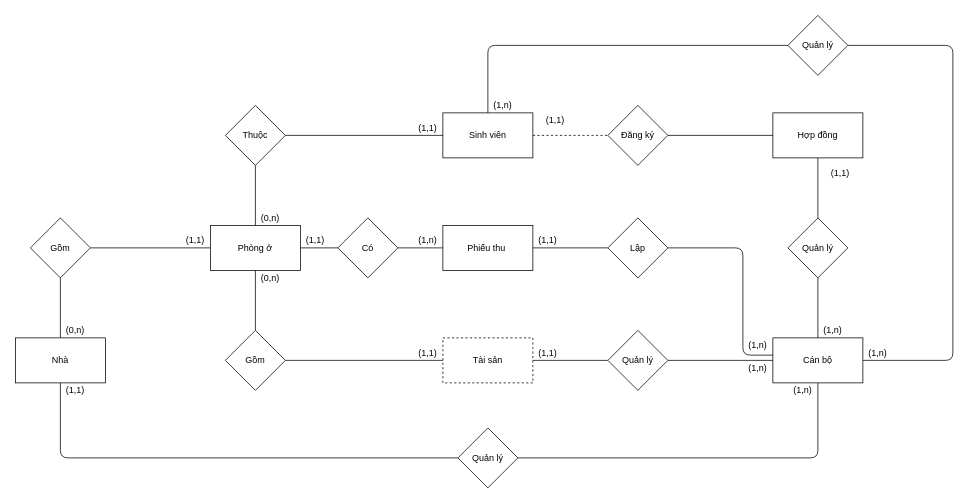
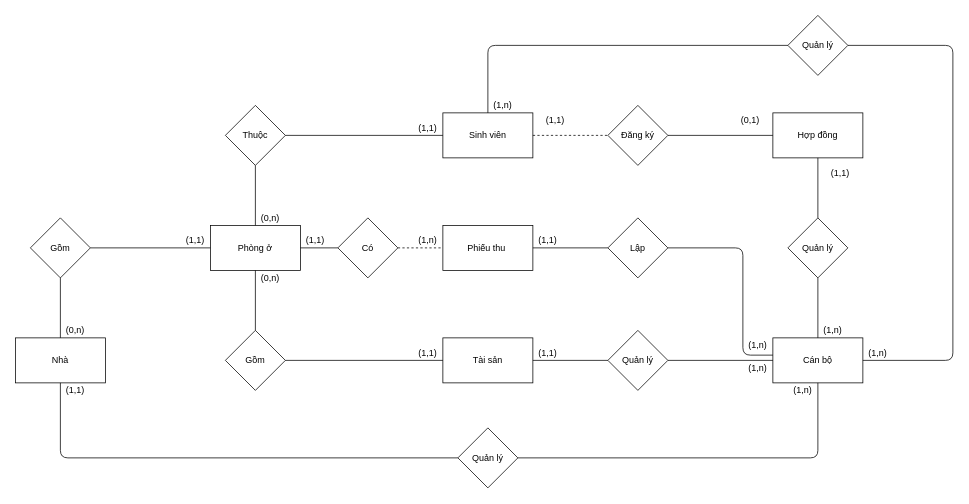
  <mxCell id="0" />
  <mxCell id="1" parent="0" />
  <mxCell id="2" value="Sinh viên" style="rounded=0;whiteSpace=wrap;html=1;" parent="1" vertex="1"><mxGeometry x="590" y="150" width="120" height="60" as="geometry" /></mxCell>
  <mxCell id="3" value="Hợp đồng" style="rounded=0;whiteSpace=wrap;html=1;" parent="1" vertex="1"><mxGeometry x="1030" y="150" width="120" height="60" as="geometry" /></mxCell>
  <mxCell id="4" value="Đăng ký" style="rhombus;whiteSpace=wrap;html=1;" parent="1" vertex="1"><mxGeometry x="810" y="140" width="80" height="80" as="geometry" /></mxCell>
  <mxCell id="5" value="" style="endArrow=none;html=1;exitX=1;exitY=0.5;exitDx=0;exitDy=0;entryX=0;entryY=0.5;entryDx=0;entryDy=0;dashed=1;" parent="1" source="2" target="4" edge="1"><mxGeometry width="50" height="50" relative="1" as="geometry"><mxPoint x="740" y="210" as="sourcePoint" /><mxPoint x="790" y="160" as="targetPoint" /></mxGeometry></mxCell>
  <mxCell id="6" value="Cán bộ" style="rounded=0;whiteSpace=wrap;html=1;" parent="1" vertex="1"><mxGeometry x="1030" y="450" width="120" height="60" as="geometry" /></mxCell>
  <mxCell id="7" value="Quản lý" style="rhombus;whiteSpace=wrap;html=1;" parent="1" vertex="1"><mxGeometry x="1050" y="290" width="80" height="80" as="geometry" /></mxCell>
  <mxCell id="8" value="" style="endArrow=none;html=1;exitX=0.5;exitY=0;exitDx=0;exitDy=0;entryX=0.5;entryY=1;entryDx=0;entryDy=0;" parent="1" source="6" target="7" edge="1"><mxGeometry width="50" height="50" relative="1" as="geometry"><mxPoint x="1020" y="280" as="sourcePoint" /><mxPoint x="1070" y="230" as="targetPoint" /></mxGeometry></mxCell>
  <mxCell id="9" value="Phòng ở" style="rounded=0;whiteSpace=wrap;html=1;" parent="1" vertex="1"><mxGeometry x="280" y="300" width="120" height="60" as="geometry" /></mxCell>
  <mxCell id="10" value="Thuộc" style="rhombus;whiteSpace=wrap;html=1;" parent="1" vertex="1"><mxGeometry x="300" y="140" width="80" height="80" as="geometry" /></mxCell>
  <mxCell id="11" value="" style="endArrow=none;html=1;entryX=1;entryY=0.5;entryDx=0;entryDy=0;exitX=0;exitY=0.5;exitDx=0;exitDy=0;" parent="1" source="2" target="10" edge="1"><mxGeometry width="50" height="50" relative="1" as="geometry"><mxPoint x="800" y="360" as="sourcePoint" /><mxPoint x="710" y="370" as="targetPoint" /></mxGeometry></mxCell>
  <mxCell id="12" value="Quản lý" style="rhombus;whiteSpace=wrap;html=1;" parent="1" vertex="1"><mxGeometry x="810" y="440" width="80" height="80" as="geometry" /></mxCell>
  <mxCell id="13" value="" style="endArrow=none;html=1;exitX=1;exitY=0.5;exitDx=0;exitDy=0;entryX=0;entryY=0.5;entryDx=0;entryDy=0;" parent="1" source="12" target="6" edge="1"><mxGeometry width="50" height="50" relative="1" as="geometry"><mxPoint x="920" y="510" as="sourcePoint" /><mxPoint x="970" y="460" as="targetPoint" /></mxGeometry></mxCell>
- <mxCell id="14" value="Tài sản" style="rounded=0;whiteSpace=wrap;html=1;dashed=1;" parent="1" vertex="1"><mxGeometry x="590" y="450" width="120" height="60" as="geometry" /></mxCell>
+ <mxCell id="14" value="Tài sản" style="rounded=0;whiteSpace=wrap;html=1;" parent="1" vertex="1"><mxGeometry x="590" y="450" width="120" height="60" as="geometry" /></mxCell>
  <mxCell id="15" value="Gồm" style="rhombus;whiteSpace=wrap;html=1;" parent="1" vertex="1"><mxGeometry x="300" y="440" width="80" height="80" as="geometry" /></mxCell>
  <mxCell id="16" value="" style="endArrow=none;html=1;entryX=0.5;entryY=1;entryDx=0;entryDy=0;exitX=0.5;exitY=0;exitDx=0;exitDy=0;" parent="1" source="15" target="9" edge="1"><mxGeometry width="50" height="50" relative="1" as="geometry"><mxPoint x="390" y="430" as="sourcePoint" /><mxPoint x="440" y="380" as="targetPoint" /></mxGeometry></mxCell>
  <mxCell id="17" value="" style="endArrow=none;html=1;exitX=1;exitY=0.5;exitDx=0;exitDy=0;entryX=0;entryY=0.5;entryDx=0;entryDy=0;" parent="1" source="15" target="14" edge="1"><mxGeometry width="50" height="50" relative="1" as="geometry"><mxPoint x="500" y="490" as="sourcePoint" /><mxPoint x="550" y="440" as="targetPoint" /></mxGeometry></mxCell>
  <mxCell id="18" value="" style="endArrow=none;html=1;exitX=1;exitY=0.5;exitDx=0;exitDy=0;entryX=0;entryY=0.5;entryDx=0;entryDy=0;" parent="1" source="14" target="12" edge="1"><mxGeometry width="50" height="50" relative="1" as="geometry"><mxPoint x="740" y="500" as="sourcePoint" /><mxPoint x="790" y="450" as="targetPoint" /></mxGeometry></mxCell>
  <mxCell id="19" value="" style="endArrow=none;html=1;exitX=0.5;exitY=0;exitDx=0;exitDy=0;entryX=0.5;entryY=1;entryDx=0;entryDy=0;" parent="1" source="9" target="10" edge="1"><mxGeometry width="50" height="50" relative="1" as="geometry"><mxPoint x="420" y="290" as="sourcePoint" /><mxPoint x="470" y="240" as="targetPoint" /></mxGeometry></mxCell>
  <mxCell id="20" value="" style="endArrow=none;html=1;exitX=1;exitY=0.5;exitDx=0;exitDy=0;entryX=0;entryY=0.5;entryDx=0;entryDy=0;" parent="1" source="4" target="3" edge="1"><mxGeometry width="50" height="50" relative="1" as="geometry"><mxPoint x="930" y="210" as="sourcePoint" /><mxPoint x="980" y="160" as="targetPoint" /></mxGeometry></mxCell>
  <mxCell id="21" value="" style="endArrow=none;html=1;exitX=0.5;exitY=0;exitDx=0;exitDy=0;entryX=0.5;entryY=1;entryDx=0;entryDy=0;" parent="1" source="7" target="3" edge="1"><mxGeometry width="50" height="50" relative="1" as="geometry"><mxPoint x="1000" y="280" as="sourcePoint" /><mxPoint x="1050" y="230" as="targetPoint" /></mxGeometry></mxCell>
  <mxCell id="22" value="Phiếu thu&amp;nbsp;" style="rounded=0;whiteSpace=wrap;html=1;" parent="1" vertex="1"><mxGeometry x="590" y="300" width="120" height="60" as="geometry" /></mxCell>
  <mxCell id="23" value="" style="endArrow=none;html=1;exitX=1;exitY=0.5;exitDx=0;exitDy=0;entryX=0;entryY=0.5;entryDx=0;entryDy=0;" parent="1" source="22" target="24" edge="1"><mxGeometry width="50" height="50" relative="1" as="geometry"><mxPoint x="730" y="360" as="sourcePoint" /><mxPoint x="780" y="310" as="targetPoint" /></mxGeometry></mxCell>
  <mxCell id="24" value="Lập" style="rhombus;whiteSpace=wrap;html=1;" parent="1" vertex="1"><mxGeometry x="810" y="290" width="80" height="80" as="geometry" /></mxCell>
  <mxCell id="25" value="" style="endArrow=none;html=1;exitX=1;exitY=0.5;exitDx=0;exitDy=0;" parent="1" source="24" edge="1"><mxGeometry width="50" height="50" relative="1" as="geometry"><mxPoint x="930" y="430" as="sourcePoint" /><mxPoint x="1030" y="473" as="targetPoint" /><Array as="points"><mxPoint x="990" y="330" /><mxPoint x="990" y="473" /></Array></mxGeometry></mxCell>
  <mxCell id="26" value="Có" style="rhombus;whiteSpace=wrap;html=1;" parent="1" vertex="1"><mxGeometry x="450" y="290" width="80" height="80" as="geometry" /></mxCell>
  <mxCell id="27" value="" style="endArrow=none;html=1;exitX=1;exitY=0.5;exitDx=0;exitDy=0;entryX=0;entryY=0.5;entryDx=0;entryDy=0;" parent="1" source="9" target="26" edge="1"><mxGeometry width="50" height="50" relative="1" as="geometry"><mxPoint x="410" y="360" as="sourcePoint" /><mxPoint x="460" y="310" as="targetPoint" /></mxGeometry></mxCell>
- <mxCell id="28" value="" style="endArrow=none;html=1;exitX=1;exitY=0.5;exitDx=0;exitDy=0;entryX=0;entryY=0.5;entryDx=0;entryDy=0;" parent="1" source="26" target="22" edge="1"><mxGeometry width="50" height="50" relative="1" as="geometry"><mxPoint x="530" y="370" as="sourcePoint" /><mxPoint x="580" y="320" as="targetPoint" /></mxGeometry></mxCell>
+ <mxCell id="28" value="" style="endArrow=none;html=1;exitX=1;exitY=0.5;exitDx=0;exitDy=0;entryX=0;entryY=0.5;entryDx=0;entryDy=0;dashed=1;" parent="1" source="26" target="22" edge="1"><mxGeometry width="50" height="50" relative="1" as="geometry"><mxPoint x="530" y="370" as="sourcePoint" /><mxPoint x="580" y="320" as="targetPoint" /></mxGeometry></mxCell>
  <mxCell id="29" value="Nhà" style="rounded=0;whiteSpace=wrap;html=1;" parent="1" vertex="1"><mxGeometry x="20" y="450" width="120" height="60" as="geometry" /></mxCell>
  <mxCell id="30" value="Gồm" style="rhombus;whiteSpace=wrap;html=1;" parent="1" vertex="1"><mxGeometry x="40" y="290" width="80" height="80" as="geometry" /></mxCell>
  <mxCell id="31" value="" style="endArrow=none;html=1;exitX=0.5;exitY=0;exitDx=0;exitDy=0;entryX=0.5;entryY=1;entryDx=0;entryDy=0;" parent="1" source="29" target="30" edge="1"><mxGeometry width="50" height="50" relative="1" as="geometry"><mxPoint x="80" y="440" as="sourcePoint" /><mxPoint x="130" y="390" as="targetPoint" /></mxGeometry></mxCell>
  <mxCell id="32" value="" style="endArrow=none;html=1;exitX=1;exitY=0.5;exitDx=0;exitDy=0;entryX=0;entryY=0.5;entryDx=0;entryDy=0;" parent="1" source="30" target="9" edge="1"><mxGeometry width="50" height="50" relative="1" as="geometry"><mxPoint x="180" y="350" as="sourcePoint" /><mxPoint x="230" y="300" as="targetPoint" /></mxGeometry></mxCell>
  <mxCell id="33" value="" style="endArrow=none;html=1;exitX=0.5;exitY=1;exitDx=0;exitDy=0;entryX=0;entryY=0.5;entryDx=0;entryDy=0;" parent="1" source="29" target="34" edge="1"><mxGeometry width="50" height="50" relative="1" as="geometry"><mxPoint x="60" y="600" as="sourcePoint" /><mxPoint x="80" y="630" as="targetPoint" /><Array as="points"><mxPoint x="80" y="610" /></Array></mxGeometry></mxCell>
  <mxCell id="34" value="Quản lý" style="rhombus;whiteSpace=wrap;html=1;" parent="1" vertex="1"><mxGeometry x="610" width="80" height="80" as="geometry" y="570" /></mxCell>
  <mxCell id="35" value="" style="endArrow=none;html=1;exitX=1;exitY=0.5;exitDx=0;exitDy=0;entryX=0.5;entryY=1;entryDx=0;entryDy=0;" parent="1" source="34" target="6" edge="1"><mxGeometry width="50" height="50" relative="1" as="geometry"><mxPoint x="950" y="670" as="sourcePoint" /><mxPoint x="1000" y="620" as="targetPoint" /><Array as="points"><mxPoint x="1090" y="610" /></Array></mxGeometry></mxCell>
  <mxCell id="36" value="" style="endArrow=none;html=1;exitX=0.5;exitY=0;exitDx=0;exitDy=0;entryX=0;entryY=0.5;entryDx=0;entryDy=0;" parent="1" source="2" target="37" edge="1"><mxGeometry width="50" height="50" relative="1" as="geometry"><mxPoint x="640" y="100" as="sourcePoint" /><mxPoint x="690" y="50" as="targetPoint" /><Array as="points"><mxPoint x="650" y="60" /></Array></mxGeometry></mxCell>
  <mxCell id="37" value="Quản lý" style="rhombus;whiteSpace=wrap;html=1;" parent="1" vertex="1"><mxGeometry x="1050" y="20" width="80" height="80" as="geometry" /></mxCell>
  <mxCell id="38" value="" style="endArrow=none;html=1;exitX=1;exitY=0.5;exitDx=0;exitDy=0;entryX=1;entryY=0.5;entryDx=0;entryDy=0;" parent="1" source="6" target="37" edge="1"><mxGeometry width="50" height="50" relative="1" as="geometry"><mxPoint x="1290" y="490" as="sourcePoint" /><mxPoint x="1290" y="170" as="targetPoint" /><Array as="points"><mxPoint x="1270" y="480" /><mxPoint x="1270" y="60" /></Array></mxGeometry></mxCell>
  <mxCell id="39" value="(1,1)" style="text;html=1;strokeColor=none;fillColor=none;align=center;verticalAlign=middle;whiteSpace=wrap;rounded=0;" parent="1" vertex="1"><mxGeometry x="710" y="310" width="40" height="20" as="geometry" /></mxCell>
  <mxCell id="40" value="(1,n)" style="text;html=1;strokeColor=none;fillColor=none;align=center;verticalAlign=middle;whiteSpace=wrap;rounded=0;" parent="1" vertex="1"><mxGeometry x="990" y="450" width="40" height="20" as="geometry" /></mxCell>
  <mxCell id="41" value="(1,1)" style="text;html=1;strokeColor=none;fillColor=none;align=center;verticalAlign=middle;whiteSpace=wrap;rounded=0;" parent="1" vertex="1"><mxGeometry x="720" y="150" width="40" height="20" as="geometry" /></mxCell>
+ <mxCell id="42" value="(0,1)" style="text;html=1;strokeColor=none;fillColor=none;align=center;verticalAlign=middle;whiteSpace=wrap;rounded=0;" parent="1" vertex="1"><mxGeometry x="980" y="150" width="40" height="20" as="geometry" /></mxCell>
  <mxCell id="43" value="(1,n)" style="text;html=1;strokeColor=none;fillColor=none;align=center;verticalAlign=middle;whiteSpace=wrap;rounded=0;" parent="1" vertex="1"><mxGeometry x="1090" y="430" width="40" height="20" as="geometry" /></mxCell>
  <mxCell id="44" value="(1,1)" style="text;html=1;strokeColor=none;fillColor=none;align=center;verticalAlign=middle;whiteSpace=wrap;rounded=0;" parent="1" vertex="1"><mxGeometry x="1100" y="220" width="40" height="20" as="geometry" /></mxCell>
  <mxCell id="45" value="(1,1)" style="text;html=1;strokeColor=none;fillColor=none;align=center;verticalAlign=middle;whiteSpace=wrap;rounded=0;" parent="1" vertex="1"><mxGeometry x="400" y="310" width="40" height="20" as="geometry" /></mxCell>
  <mxCell id="46" value="(1,n)" style="text;html=1;strokeColor=none;fillColor=none;align=center;verticalAlign=middle;whiteSpace=wrap;rounded=0;" parent="1" vertex="1"><mxGeometry x="550" y="310" width="40" height="20" as="geometry" /></mxCell>
  <mxCell id="47" value="(1,n)" style="text;html=1;strokeColor=none;fillColor=none;align=center;verticalAlign=middle;whiteSpace=wrap;rounded=0;" parent="1" vertex="1"><mxGeometry x="990" y="480" width="40" height="20" as="geometry" /></mxCell>
  <mxCell id="48" value="(1,1)" style="text;html=1;strokeColor=none;fillColor=none;align=center;verticalAlign=middle;whiteSpace=wrap;rounded=0;" parent="1" vertex="1"><mxGeometry x="710" y="460" width="40" height="20" as="geometry" /></mxCell>
  <mxCell id="49" value="(0,n)" style="text;html=1;strokeColor=none;fillColor=none;align=center;verticalAlign=middle;whiteSpace=wrap;rounded=0;" parent="1" vertex="1"><mxGeometry x="340" y="360" width="40" height="20" as="geometry" /></mxCell>
  <mxCell id="50" value="(0,n)" style="text;html=1;strokeColor=none;fillColor=none;align=center;verticalAlign=middle;whiteSpace=wrap;rounded=0;" parent="1" vertex="1"><mxGeometry x="340" y="280" width="40" height="20" as="geometry" /></mxCell>
  <mxCell id="51" value="(1,1)" style="text;html=1;strokeColor=none;fillColor=none;align=center;verticalAlign=middle;whiteSpace=wrap;rounded=0;" parent="1" vertex="1"><mxGeometry x="550" y="160" width="40" height="20" as="geometry" /></mxCell>
  <mxCell id="52" value="(1,1)" style="text;html=1;strokeColor=none;fillColor=none;align=center;verticalAlign=middle;whiteSpace=wrap;rounded=0;" parent="1" vertex="1"><mxGeometry x="550" y="460" width="40" height="20" as="geometry" /></mxCell>
  <mxCell id="53" value="(1,1)" style="text;html=1;strokeColor=none;fillColor=none;align=center;verticalAlign=middle;whiteSpace=wrap;rounded=0;" parent="1" vertex="1"><mxGeometry x="240" y="310" width="40" height="20" as="geometry" /></mxCell>
  <mxCell id="54" value="(0,n)" style="text;html=1;strokeColor=none;fillColor=none;align=center;verticalAlign=middle;whiteSpace=wrap;rounded=0;" parent="1" vertex="1"><mxGeometry x="80" y="430" width="40" height="20" as="geometry" /></mxCell>
  <mxCell id="55" value="(1,1)" style="text;html=1;strokeColor=none;fillColor=none;align=center;verticalAlign=middle;whiteSpace=wrap;rounded=0;" parent="1" vertex="1"><mxGeometry x="80" y="510" width="40" height="20" as="geometry" /></mxCell>
  <mxCell id="56" value="(1,n)" style="text;html=1;strokeColor=none;fillColor=none;align=center;verticalAlign=middle;whiteSpace=wrap;rounded=0;" parent="1" vertex="1"><mxGeometry x="1050" y="510" width="40" height="20" as="geometry" /></mxCell>
  <mxCell id="57" value="(1,n)" style="text;html=1;strokeColor=none;fillColor=none;align=center;verticalAlign=middle;whiteSpace=wrap;rounded=0;" parent="1" vertex="1"><mxGeometry x="650" y="130" width="40" height="20" as="geometry" /></mxCell>
  <mxCell id="58" value="(1,n)" style="text;html=1;strokeColor=none;fillColor=none;align=center;verticalAlign=middle;whiteSpace=wrap;rounded=0;" parent="1" vertex="1"><mxGeometry x="1150" y="460" width="40" height="20" as="geometry" /></mxCell>
